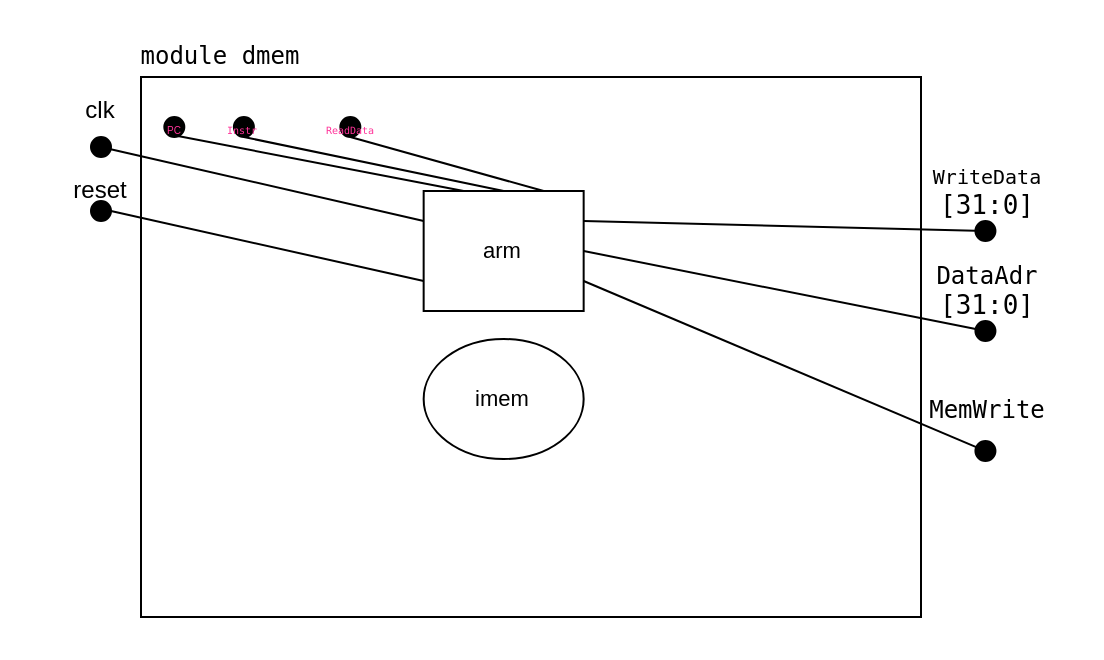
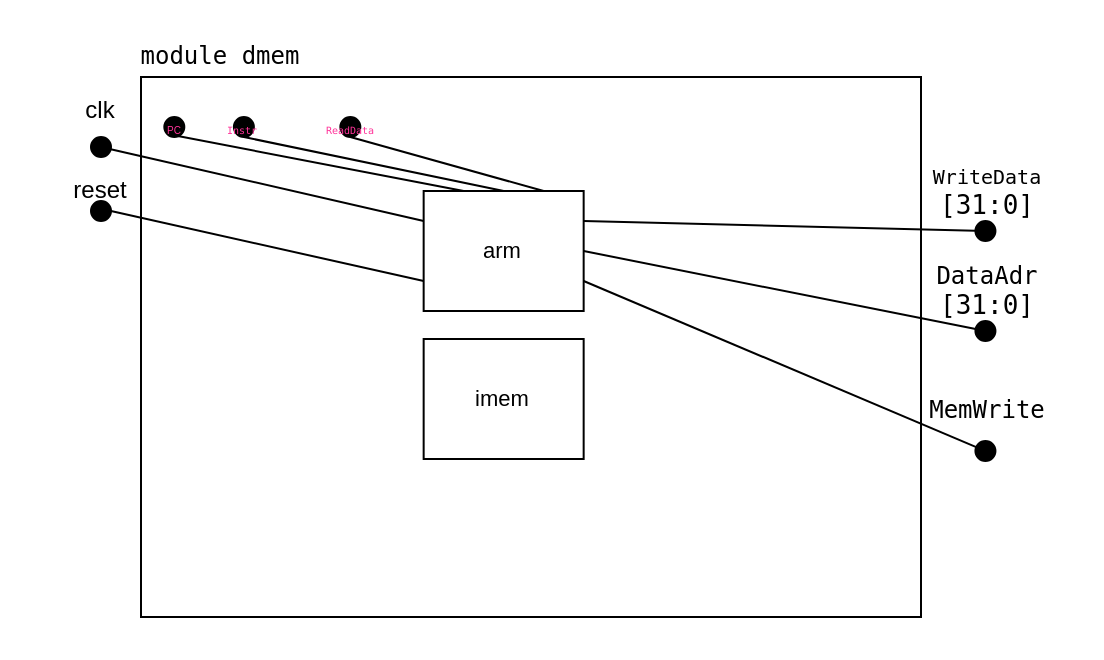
  <mxCell id="0" />
  <mxCell id="1" parent="0" />
  <mxCell id="2" value="&#10;&lt;code&gt;&lt;span class=&quot;hljs-keyword&quot;&gt;module&lt;/span&gt;&lt;span class=&quot;&quot;&gt; dmem&lt;/span&gt;&lt;/code&gt;&#10;&#10;" style="text;html=1;align=center;verticalAlign=middle;whiteSpace=wrap;rounded=0;" parent="1" vertex="1"><mxGeometry x="60" y="20" width="100" height="30" as="geometry" /></mxCell>
  <mxCell id="3" value="" style="group;flipH=1;" parent="1" vertex="1" connectable="0"><mxGeometry x="420" y="80" width="110" height="228" as="geometry" /></mxCell>
  <mxCell id="4" value="" style="ellipse;whiteSpace=wrap;html=1;aspect=fixed;fillColor=#000000;" parent="3" vertex="1"><mxGeometry x="67.222" y="30" width="10" height="10" as="geometry" /></mxCell>
  <mxCell id="5" value="&lt;code&gt;&lt;span class=&quot;&quot;&gt;&lt;font style=&quot;font-size: 10px;&quot;&gt;WriteData&lt;/font&gt;&lt;/span&gt;&lt;/code&gt;&lt;div&gt;&lt;code&gt;&lt;span class=&quot;&quot;&gt;&lt;font size=&quot;3&quot;&gt;&lt;span class=&quot;&quot;&gt;[&lt;/span&gt;&lt;span class=&quot;hljs-number&quot;&gt;31&lt;/span&gt;&lt;span class=&quot;&quot;&gt;:&lt;/span&gt;&lt;span class=&quot;hljs-number&quot;&gt;0&lt;/span&gt;&lt;span class=&quot;&quot;&gt;]&lt;/span&gt;&lt;/font&gt;&lt;/span&gt;&lt;/code&gt;&lt;/div&gt;" style="text;html=1;align=center;verticalAlign=middle;whiteSpace=wrap;rounded=0;" parent="3" vertex="1"><mxGeometry x="36.667" width="73.333" height="30" as="geometry" /></mxCell>
  <mxCell id="6" value="" style="rounded=0;whiteSpace=wrap;html=1;" parent="3" vertex="1"><mxGeometry x="-350" y="-42" width="390" height="270" as="geometry" /></mxCell>
  <mxCell id="7" value="" style="group;flipH=1;" parent="3" vertex="1" connectable="0"><mxGeometry x="-370" y="-22" width="116.1" height="40" as="geometry" /></mxCell>
  <mxCell id="8" value="&lt;span style=&quot;font-family: monospace;&quot;&gt;&lt;font style=&quot;font-size: 5px; color: rgb(255, 51, 153);&quot;&gt;Instr&lt;/font&gt;&lt;/span&gt;" style="ellipse;whiteSpace=wrap;html=1;aspect=fixed;fillColor=#000000;" parent="7" vertex="1"><mxGeometry x="66.44" width="10" height="10" as="geometry" /></mxCell>
  <mxCell id="9" value="&lt;span style=&quot;font-family: monospace;&quot;&gt;&lt;font style=&quot;font-size: 5px; color: rgb(255, 51, 153);&quot;&gt;ReadData&lt;/font&gt;&lt;/span&gt;" style="ellipse;whiteSpace=wrap;html=1;aspect=fixed;fillColor=#000000;" parent="3" vertex="1"><mxGeometry x="-250.333" y="-22" width="10" height="10" as="geometry" /></mxCell>
  <mxCell id="10" value="" style="group;flipH=1;" parent="3" vertex="1" connectable="0"><mxGeometry x="-370" y="-22" width="110" height="40" as="geometry" /></mxCell>
  <mxCell id="11" value="&lt;font style=&quot;font-size: 5px; color: rgb(255, 51, 153);&quot;&gt;PC&lt;/font&gt;" style="ellipse;whiteSpace=wrap;html=1;aspect=fixed;fillColor=#000000;" parent="10" vertex="1"><mxGeometry x="31.663" width="10" height="10" as="geometry" /></mxCell>
  <mxCell id="12" value="" style="group" parent="10" vertex="1" connectable="0"><mxGeometry x="-30" y="-18" width="90" height="40" as="geometry" /></mxCell>
  <mxCell id="13" value="" style="ellipse;whiteSpace=wrap;html=1;aspect=fixed;fillColor=#000000;" parent="12" vertex="1"><mxGeometry x="25" y="28" width="10" height="10" as="geometry" /></mxCell>
  <mxCell id="14" value="clk" style="text;html=1;align=center;verticalAlign=middle;whiteSpace=wrap;rounded=0;" parent="12" vertex="1"><mxGeometry width="60" height="30" as="geometry" /></mxCell>
  <mxCell id="15" value="arm" style="rounded=0;whiteSpace=wrap;html=1;fontFamily=Helvetica;fontSize=11;fontColor=default;labelBackgroundColor=default;" parent="3" vertex="1"><mxGeometry x="-208.67" y="15" width="80" height="60" as="geometry" /></mxCell>
  <mxCell id="16" value="" style="endArrow=none;html=1;rounded=0;exitX=1;exitY=0.25;exitDx=0;exitDy=0;" parent="3" source="15" target="4" edge="1"><mxGeometry width="50" height="50" relative="1" as="geometry"><mxPoint y="35" as="sourcePoint" /><mxPoint y="57.65" as="targetPoint" /></mxGeometry></mxCell>
  <mxCell id="17" value="" style="endArrow=none;html=1;rounded=0;strokeColor=default;align=center;verticalAlign=middle;fontFamily=Helvetica;fontSize=11;fontColor=default;labelBackgroundColor=default;edgeStyle=none;entryX=0.041;entryY=0.98;entryDx=0;entryDy=0;entryPerimeter=0;exitX=0.25;exitY=0;exitDx=0;exitDy=0;" parent="3" source="15" edge="1"><mxGeometry width="50" height="50" relative="1" as="geometry"><mxPoint x="-160" y="130" as="sourcePoint" /><mxPoint x="-332.22" y="-12.6" as="targetPoint" /></mxGeometry></mxCell>
  <mxCell id="18" value="" style="endArrow=none;html=1;rounded=0;strokeColor=default;align=center;verticalAlign=middle;fontFamily=Helvetica;fontSize=11;fontColor=default;labelBackgroundColor=default;edgeStyle=none;entryX=0.5;entryY=1;entryDx=0;entryDy=0;exitX=0.5;exitY=0;exitDx=0;exitDy=0;" parent="3" source="15" edge="1"><mxGeometry width="50" height="50" relative="1" as="geometry"><mxPoint x="-160" y="130" as="sourcePoint" /><mxPoint x="-298.56" y="-12" as="targetPoint" /></mxGeometry></mxCell>
  <mxCell id="19" value="" style="endArrow=none;html=1;rounded=0;strokeColor=default;align=center;verticalAlign=middle;fontFamily=Helvetica;fontSize=11;fontColor=default;labelBackgroundColor=default;edgeStyle=none;entryX=0.5;entryY=1;entryDx=0;entryDy=0;exitX=0.75;exitY=0;exitDx=0;exitDy=0;" parent="3" source="15" edge="1"><mxGeometry width="50" height="50" relative="1" as="geometry"><mxPoint x="-160" y="130" as="sourcePoint" /><mxPoint x="-245.333" y="-12" as="targetPoint" /></mxGeometry></mxCell>
  <mxCell id="20" value="" style="endArrow=none;html=1;rounded=0;strokeColor=default;align=center;verticalAlign=middle;fontFamily=Helvetica;fontSize=11;fontColor=default;labelBackgroundColor=default;edgeStyle=none;entryX=0;entryY=0.25;entryDx=0;entryDy=0;" parent="3" source="13" target="15" edge="1"><mxGeometry width="50" height="50" relative="1" as="geometry"><mxPoint x="-200" y="110" as="sourcePoint" /><mxPoint x="-150" y="60" as="targetPoint" /></mxGeometry></mxCell>
  <mxCell id="21" value="" style="ellipse;whiteSpace=wrap;html=1;aspect=fixed;fillColor=#000000;" parent="1" vertex="1"><mxGeometry x="45" y="100" width="10" height="10" as="geometry" /></mxCell>
  <mxCell id="22" value="reset" style="text;html=1;align=center;verticalAlign=middle;whiteSpace=wrap;rounded=0;" parent="1" vertex="1"><mxGeometry x="20" y="80" width="60" height="30" as="geometry" /></mxCell>
  <mxCell id="23" value="" style="endArrow=none;html=1;rounded=0;entryX=1;entryY=0.5;entryDx=0;entryDy=0;exitX=0;exitY=0.75;exitDx=0;exitDy=0;" parent="1" source="15" target="21" edge="1"><mxGeometry width="50" height="50" relative="1" as="geometry"><mxPoint x="210" y="137" as="sourcePoint" /><mxPoint x="55" y="126.92" as="targetPoint" /></mxGeometry></mxCell>
  <mxCell id="24" value="" style="ellipse;whiteSpace=wrap;html=1;aspect=fixed;fillColor=#000000;" parent="1" vertex="1"><mxGeometry x="487.222" y="160" width="10" height="10" as="geometry" /></mxCell>
  <mxCell id="25" value="&lt;code&gt;DataAdr&lt;/code&gt;&lt;br&gt;&lt;div&gt;&lt;code&gt;&lt;span class=&quot;&quot;&gt;&lt;font size=&quot;3&quot;&gt;&lt;span class=&quot;&quot;&gt;[&lt;/span&gt;&lt;span class=&quot;hljs-number&quot;&gt;31&lt;/span&gt;&lt;span class=&quot;&quot;&gt;:&lt;/span&gt;&lt;span class=&quot;hljs-number&quot;&gt;0&lt;/span&gt;&lt;span class=&quot;&quot;&gt;]&lt;/span&gt;&lt;/font&gt;&lt;/span&gt;&lt;/code&gt;&lt;/div&gt;" style="text;html=1;align=center;verticalAlign=middle;whiteSpace=wrap;rounded=0;" parent="1" vertex="1"><mxGeometry x="456.667" y="130" width="73.333" height="30" as="geometry" /></mxCell>
  <mxCell id="26" value="" style="endArrow=none;html=1;rounded=0;exitX=1;exitY=0.5;exitDx=0;exitDy=0;" parent="1" source="15" target="24" edge="1"><mxGeometry width="50" height="50" relative="1" as="geometry"><mxPoint x="420" y="165" as="sourcePoint" /><mxPoint x="420" y="187.65" as="targetPoint" /></mxGeometry></mxCell>
  <mxCell id="27" value="" style="ellipse;whiteSpace=wrap;html=1;aspect=fixed;fillColor=#000000;" parent="1" vertex="1"><mxGeometry x="487.222" y="220" width="10" height="10" as="geometry" /></mxCell>
  <mxCell id="28" value="&lt;code&gt;MemWrite&lt;/code&gt;" style="text;html=1;align=center;verticalAlign=middle;whiteSpace=wrap;rounded=0;" parent="1" vertex="1"><mxGeometry x="456.667" y="190" width="73.333" height="30" as="geometry" /></mxCell>
  <mxCell id="29" value="" style="endArrow=none;html=1;rounded=0;exitX=1;exitY=0.75;exitDx=0;exitDy=0;" parent="1" source="15" target="27" edge="1"><mxGeometry width="50" height="50" relative="1" as="geometry"><mxPoint x="420" y="225" as="sourcePoint" /><mxPoint x="420" y="247.65" as="targetPoint" /></mxGeometry></mxCell>
- <mxCell id="30" value="&lt;div style=&quot;&quot;&gt;&lt;span style=&quot;background-color: light-dark(#ffffff, var(--ge-dark-color, #121212)); color: light-dark(rgb(0, 0, 0), rgb(255, 255, 255));&quot;&gt;imem&lt;/span&gt;&lt;/div&gt;&lt;div&gt;&lt;/div&gt;" style="ellipse;whiteSpace=wrap;html=1;fontFamily=Helvetica;fontSize=11;fontColor=default;labelBackgroundColor=default;align=center;" parent="1" vertex="1"><mxGeometry x="211.33" y="169" width="80" height="60" as="geometry" /></mxCell>
+ <mxCell id="30" value="&lt;div style=&quot;&quot;&gt;&lt;span style=&quot;background-color: light-dark(#ffffff, var(--ge-dark-color, #121212)); color: light-dark(rgb(0, 0, 0), rgb(255, 255, 255));&quot;&gt;imem&lt;/span&gt;&lt;/div&gt;&lt;div&gt;&lt;/div&gt;" style="rounded=0;whiteSpace=wrap;html=1;fontFamily=Helvetica;fontSize=11;fontColor=default;labelBackgroundColor=default;align=center;" parent="1" vertex="1"><mxGeometry x="211.33" y="169" width="80" height="60" as="geometry" /></mxCell>
